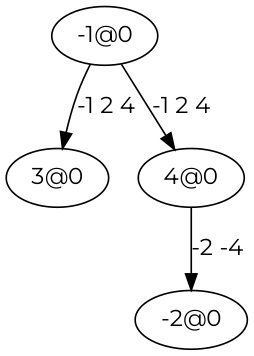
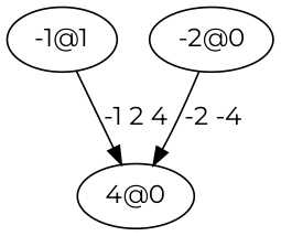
  digraph {
    fontname=Montserrat
    rankdir=TB
    node [fontname=Montserrat]
    edge [fontname=Montserrat]
-   n1 [label="-1@0"]
-   n2 [label="3@0"]
+   n1 [label="-1@1"]
    n3 [label="4@0"]
    n4 [label="-2@0"]
-   n1 -> n2 [label="-1 2 4"]
    n1 -> n3 [label="-1 2 4"]
-   n3 -> n4 [label="-2 -4"]
+   n4 -> n3 [label="-2 -4"]
  }
